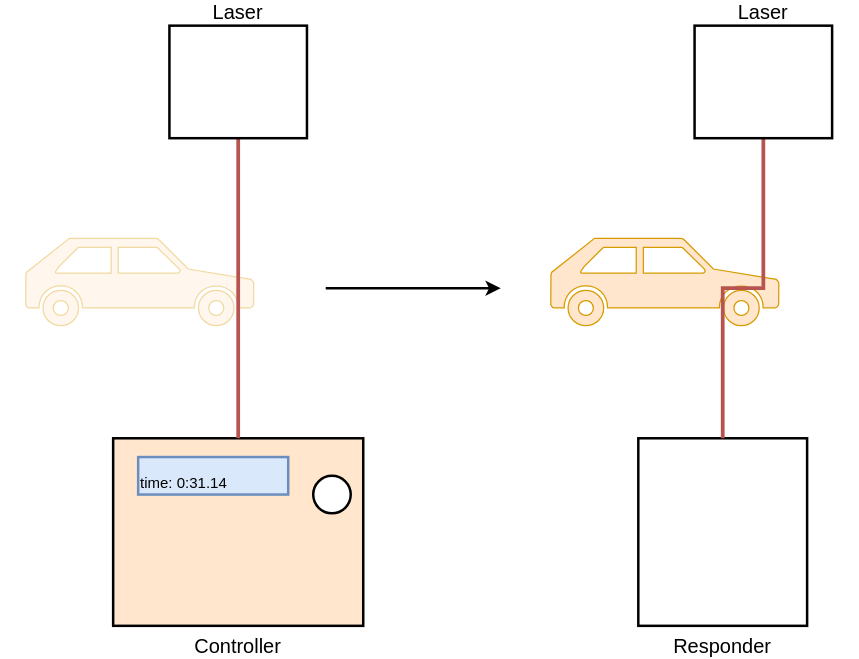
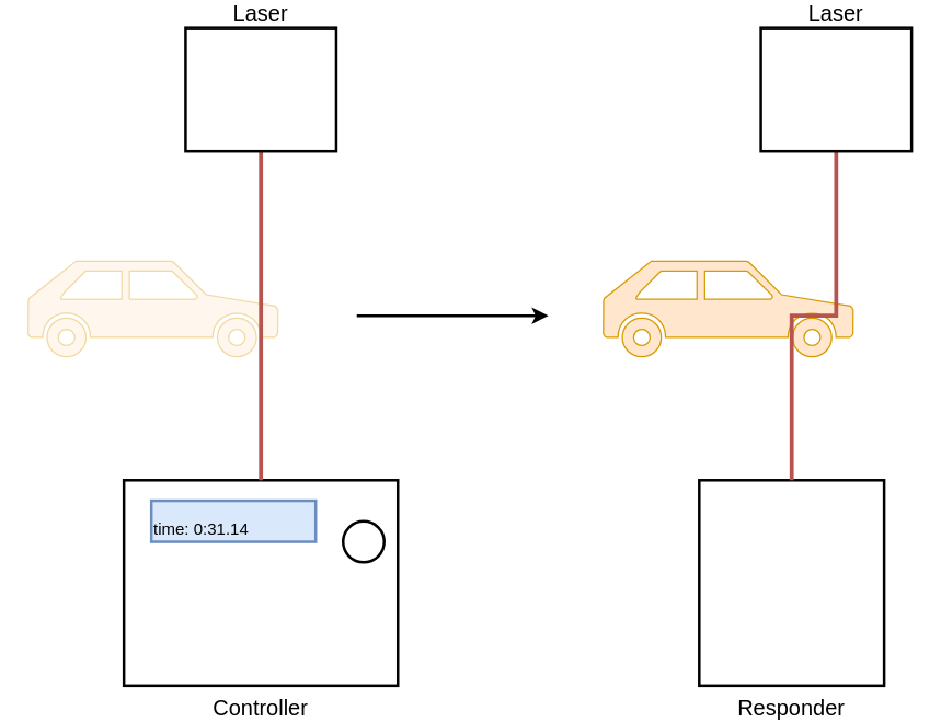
  <mxCell id="0" />
  <mxCell id="1" parent="0" />
  <mxCell id="2" value="" style="shape=mxgraph.signs.transportation.car_3;html=1;pointerEvents=1;fillColor=#ffe6cc;strokeColor=#d79b00;verticalLabelPosition=bottom;verticalAlign=top;align=center;flipH=1;fontSize=11;" parent="1" vertex="1"><mxGeometry x="440" y="190" width="182.37" height="70" as="geometry" /></mxCell>
  <mxCell id="3" value="" style="shape=mxgraph.signs.transportation.car_3;html=1;pointerEvents=1;fillColor=#ffe6cc;strokeColor=#d79b00;verticalLabelPosition=bottom;verticalAlign=top;align=center;flipH=1;opacity=35;" parent="1" vertex="1"><mxGeometry x="20" y="190" width="182.37" height="70" as="geometry" /></mxCell>
- <mxCell id="4" value="Controller" style="rounded=0;labelPosition=center;verticalLabelPosition=bottom;align=center;verticalAlign=top;fontSize=16;strokeWidth=2;fillColor=#ffe6cc;" parent="1" vertex="1"><mxGeometry x="90" y="350" width="200" height="150" as="geometry" /></mxCell>
+ <mxCell id="4" value="Controller" style="rounded=0;labelPosition=center;verticalLabelPosition=bottom;align=center;verticalAlign=top;fontSize=16;strokeWidth=2;" parent="1" vertex="1"><mxGeometry x="90" y="350" width="200" height="150" as="geometry" /></mxCell>
  <mxCell id="5" value="time: 0:31.14" style="rounded=0;fillColor=#dae8fc;strokeColor=#6c8ebf;align=left;labelPosition=center;verticalLabelPosition=middle;verticalAlign=bottom;strokeWidth=2;" parent="1" vertex="1"><mxGeometry x="110" y="365" width="120" height="30" as="geometry" /></mxCell>
  <mxCell id="6" value="" style="ellipse;whiteSpace=wrap;html=1;aspect=fixed;strokeWidth=2;" parent="1" vertex="1"><mxGeometry x="250" y="380" width="30" height="30" as="geometry" /></mxCell>
  <mxCell id="7" value="Responder" style="rounded=0;labelPosition=center;verticalLabelPosition=bottom;align=center;verticalAlign=top;fontSize=16;strokeWidth=2;" parent="1" vertex="1"><mxGeometry x="510" y="350" width="135" height="150" as="geometry" /></mxCell>
  <mxCell id="8" style="edgeStyle=orthogonalEdgeStyle;rounded=0;orthogonalLoop=1;jettySize=auto;html=1;endArrow=none;endFill=0;strokeWidth=3;fillColor=#f8cecc;strokeColor=#b85450;" parent="1" source="9" target="4" edge="1"><mxGeometry relative="1" as="geometry" /></mxCell>
  <mxCell id="9" value="Laser" style="rounded=0;labelPosition=center;verticalLabelPosition=top;align=center;verticalAlign=bottom;fontSize=16;strokeWidth=2;" parent="1" vertex="1"><mxGeometry x="135" y="20" width="110" height="90" as="geometry" /></mxCell>
  <mxCell id="10" style="edgeStyle=orthogonalEdgeStyle;rounded=0;orthogonalLoop=1;jettySize=auto;html=1;strokeColor=#b85450;strokeWidth=3;align=center;verticalAlign=middle;fontFamily=Helvetica;fontSize=11;fontColor=default;labelBackgroundColor=default;endArrow=none;endFill=0;fillColor=#f8cecc;" parent="1" source="11" target="7" edge="1"><mxGeometry relative="1" as="geometry" /></mxCell>
  <mxCell id="11" value="Laser" style="rounded=0;labelPosition=center;verticalLabelPosition=top;align=center;verticalAlign=bottom;fontSize=16;strokeWidth=2;" parent="1" vertex="1"><mxGeometry x="555" y="20" width="110" height="90" as="geometry" /></mxCell>
  <mxCell id="12" value="" style="endArrow=classic;html=1;rounded=0;strokeWidth=2;" parent="1" edge="1"><mxGeometry width="50" height="50" relative="1" as="geometry"><mxPoint x="260" y="230" as="sourcePoint" /><mxPoint x="400" y="230" as="targetPoint" /></mxGeometry></mxCell>
